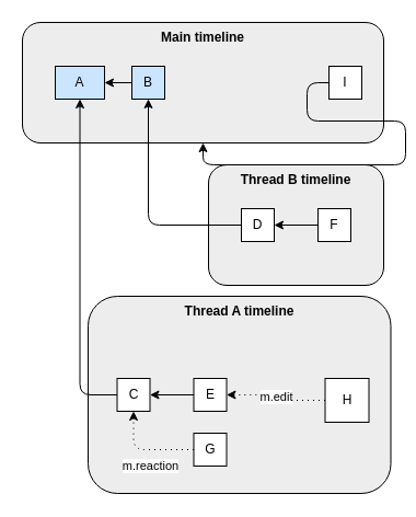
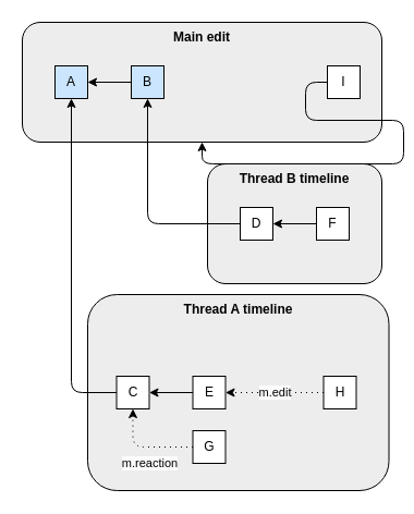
  <mxCell id="0" />
  <mxCell id="1" parent="0" />
  <mxCell id="2" value="Thread A timeline" style="rounded=1;whiteSpace=wrap;html=1;fontFamily=Helvetica;fillColor=#EDEDED;verticalAlign=top;fontStyle=1" vertex="1" parent="1"><mxGeometry x="80" y="270" width="276.5" height="180" as="geometry" /></mxCell>
  <mxCell id="3" value="Thread B timeline" style="rounded=1;whiteSpace=wrap;html=1;fontFamily=Helvetica;fillColor=#EDEDED;verticalAlign=top;fontStyle=1" vertex="1" parent="1"><mxGeometry x="190" y="150" width="160" height="110" as="geometry" /></mxCell>
- <mxCell id="4" value="Main timeline" style="rounded=1;whiteSpace=wrap;html=1;fontFamily=Helvetica;fillColor=#EDEDED;verticalAlign=top;fontStyle=1" vertex="1" parent="1"><mxGeometry x="20" y="20" width="330" height="110" as="geometry" /></mxCell>
- <mxCell id="5" value="A" style="whiteSpace=wrap;html=1;aspect=fixed;fillColor=#CCE5FF;" vertex="1" parent="1"><mxGeometry x="50" y="60" width="45" height="30" as="geometry" /></mxCell>
+ <mxCell id="4" value="Main edit" style="rounded=1;whiteSpace=wrap;html=1;fontFamily=Helvetica;fillColor=#EDEDED;verticalAlign=top;fontStyle=1" vertex="1" parent="1"><mxGeometry x="20" y="20" width="330" height="110" as="geometry" /></mxCell>
+ <mxCell id="5" value="A" style="whiteSpace=wrap;html=1;aspect=fixed;fillColor=#CCE5FF;" vertex="1" parent="1"><mxGeometry x="50" y="60" width="30" height="30" as="geometry" /></mxCell>
  <mxCell id="6" style="edgeStyle=orthogonalEdgeStyle;rounded=1;orthogonalLoop=1;jettySize=auto;html=1;exitX=0;exitY=0.5;exitDx=0;exitDy=0;entryX=1;entryY=0.5;entryDx=0;entryDy=0;fontFamily=Times New Roman;" edge="1" parent="1" source="7" target="5"><mxGeometry relative="1" as="geometry" /></mxCell>
  <mxCell id="7" value="B" style="whiteSpace=wrap;html=1;aspect=fixed;fillColor=#CCE5FF;" vertex="1" parent="1"><mxGeometry x="120" y="60" width="30" height="30" as="geometry" /></mxCell>
  <mxCell id="8" style="edgeStyle=orthogonalEdgeStyle;rounded=1;jumpStyle=none;orthogonalLoop=1;jettySize=auto;html=1;exitX=0;exitY=0.5;exitDx=0;exitDy=0;entryX=0.5;entryY=1;entryDx=0;entryDy=0;labelBackgroundColor=#FCFCFC;fontFamily=Helvetica;" edge="1" parent="1" source="9" target="5"><mxGeometry relative="1" as="geometry" /></mxCell>
  <mxCell id="9" value="C" style="whiteSpace=wrap;html=1;aspect=fixed;" vertex="1" parent="1"><mxGeometry x="106.5" y="345" width="30" height="30" as="geometry" /></mxCell>
  <mxCell id="10" style="edgeStyle=orthogonalEdgeStyle;rounded=1;jumpStyle=none;orthogonalLoop=1;jettySize=auto;html=1;exitX=0;exitY=0.5;exitDx=0;exitDy=0;entryX=0.5;entryY=1;entryDx=0;entryDy=0;labelBackgroundColor=#FCFCFC;fontFamily=Helvetica;" edge="1" parent="1" source="11" target="7"><mxGeometry relative="1" as="geometry" /></mxCell>
  <mxCell id="11" value="D" style="whiteSpace=wrap;html=1;aspect=fixed;" vertex="1" parent="1"><mxGeometry x="220" y="190" width="30" height="30" as="geometry" /></mxCell>
  <mxCell id="12" style="edgeStyle=orthogonalEdgeStyle;rounded=1;jumpStyle=none;orthogonalLoop=1;jettySize=auto;html=1;exitX=0;exitY=0.5;exitDx=0;exitDy=0;entryX=1;entryY=0.5;entryDx=0;entryDy=0;labelBackgroundColor=#FCFCFC;fontFamily=Helvetica;" edge="1" parent="1" source="13" target="9"><mxGeometry relative="1" as="geometry" /></mxCell>
  <mxCell id="13" value="E" style="whiteSpace=wrap;html=1;aspect=fixed;" vertex="1" parent="1"><mxGeometry x="176.5" y="345" width="30" height="30" as="geometry" /></mxCell>
  <mxCell id="14" style="edgeStyle=orthogonalEdgeStyle;rounded=1;jumpStyle=none;orthogonalLoop=1;jettySize=auto;html=1;exitX=0;exitY=0.5;exitDx=0;exitDy=0;entryX=1;entryY=0.5;entryDx=0;entryDy=0;labelBackgroundColor=#FCFCFC;fontFamily=Helvetica;" edge="1" parent="1" source="15" target="11"><mxGeometry relative="1" as="geometry" /></mxCell>
  <mxCell id="15" value="F" style="whiteSpace=wrap;html=1;aspect=fixed;" vertex="1" parent="1"><mxGeometry x="290" y="190" width="30" height="30" as="geometry" /></mxCell>
  <mxCell id="16" value="m.reaction" style="edgeStyle=orthogonalEdgeStyle;rounded=1;jumpStyle=none;orthogonalLoop=1;jettySize=auto;html=1;exitX=0;exitY=0.5;exitDx=0;exitDy=0;entryX=0.5;entryY=1;entryDx=0;entryDy=0;dashed=1;dashPattern=1 4;labelBackgroundColor=#FCFCFC;fontFamily=Helvetica;" edge="1" parent="1" source="17" target="9"><mxGeometry x="-0.111" y="15" relative="1" as="geometry"><mxPoint as="offset" /></mxGeometry></mxCell>
  <mxCell id="17" value="G" style="whiteSpace=wrap;html=1;aspect=fixed;" vertex="1" parent="1"><mxGeometry x="176.5" y="395" width="30" height="30" as="geometry" /></mxCell>
  <mxCell id="18" value="m.edit" style="edgeStyle=orthogonalEdgeStyle;rounded=1;jumpStyle=none;orthogonalLoop=1;jettySize=auto;html=1;exitX=0;exitY=0.5;exitDx=0;exitDy=0;entryX=1;entryY=0.5;entryDx=0;entryDy=0;dashed=1;dashPattern=1 4;labelBackgroundColor=#FCFCFC;fontFamily=Helvetica;" edge="1" parent="1" source="19" target="13"><mxGeometry relative="1" as="geometry" /></mxCell>
- <mxCell id="19" value="H" style="whiteSpace=wrap;html=1;aspect=fixed;" vertex="1" parent="1"><mxGeometry x="296.5" y="345" width="40" height="40" as="geometry" /></mxCell>
+ <mxCell id="19" value="H" style="whiteSpace=wrap;html=1;aspect=fixed;" vertex="1" parent="1"><mxGeometry x="296.5" y="345" width="30" height="30" as="geometry" /></mxCell>
  <mxCell id="20" style="edgeStyle=orthogonalEdgeStyle;rounded=1;jumpStyle=none;orthogonalLoop=1;jettySize=auto;html=1;exitX=0;exitY=0.5;exitDx=0;exitDy=0;labelBackgroundColor=#FCFCFC;fontFamily=Helvetica;" edge="1" parent="1" source="21" target="4"><mxGeometry relative="1" as="geometry" /></mxCell>
  <mxCell id="21" value="I" style="whiteSpace=wrap;html=1;aspect=fixed;" vertex="1" parent="1"><mxGeometry x="300" y="60" width="30" height="30" as="geometry" /></mxCell>
